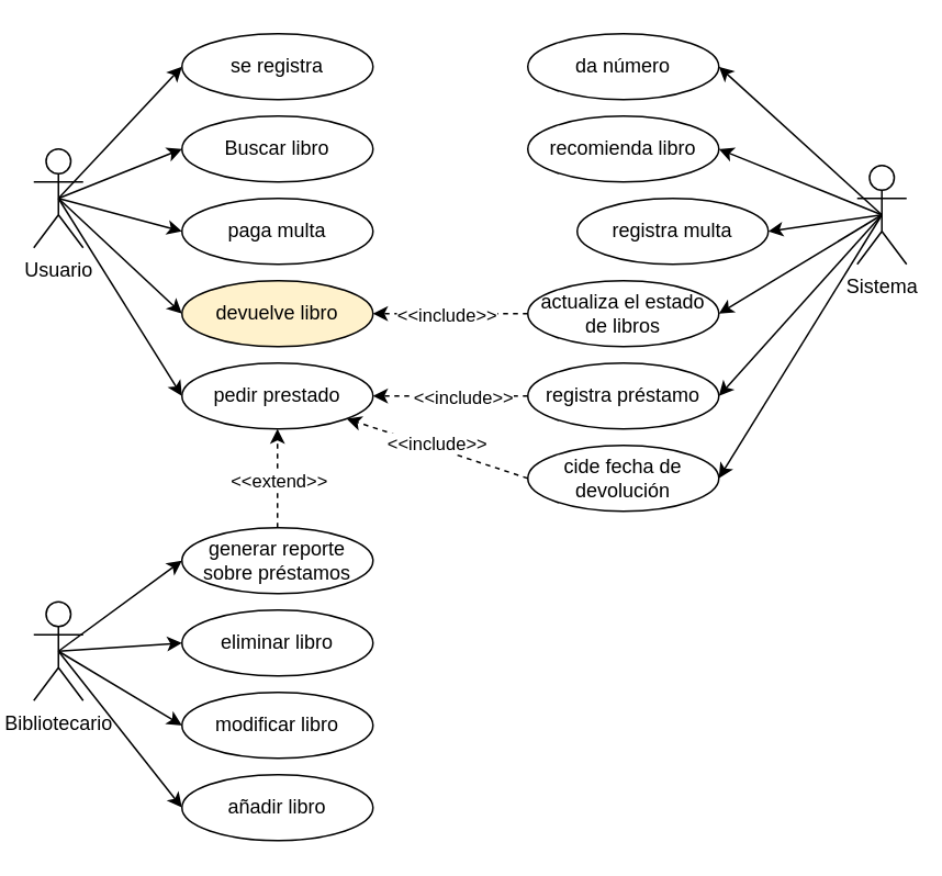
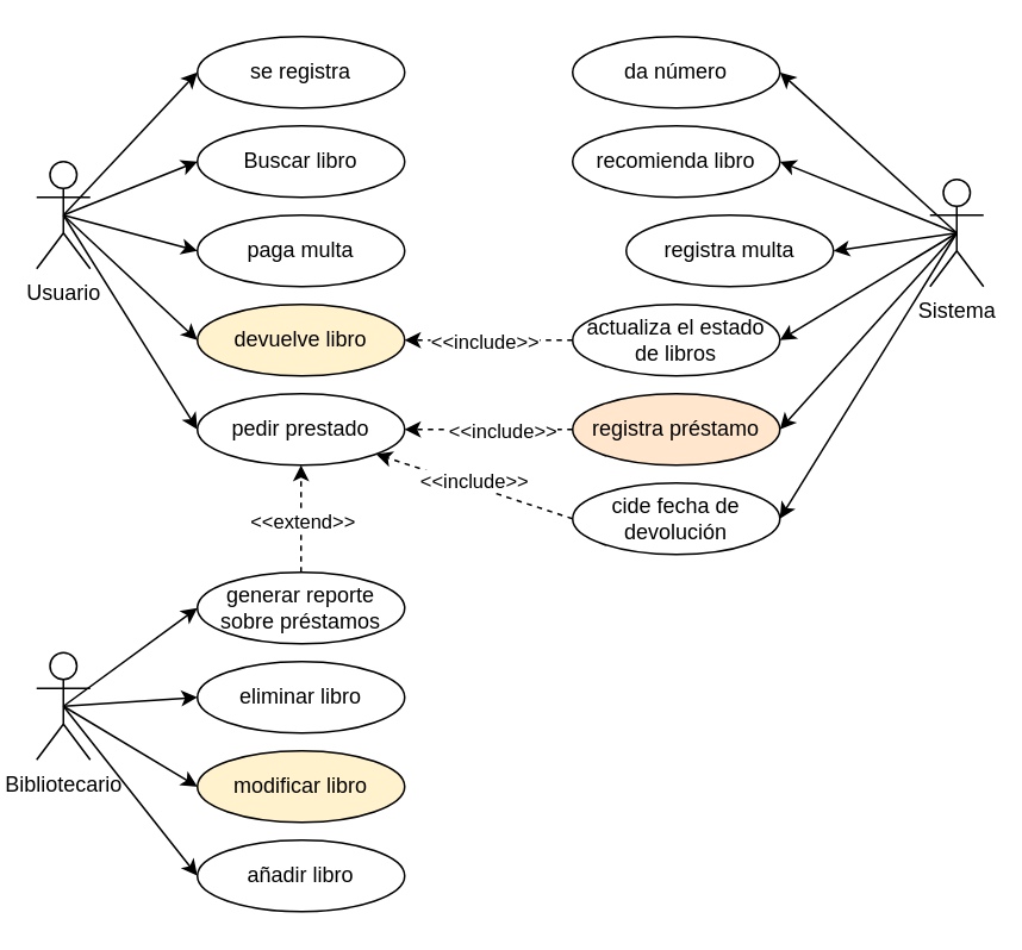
  <mxCell id="0" />
  <mxCell id="1" parent="0" />
  <mxCell id="2" style="edgeStyle=none;shape=connector;rounded=0;orthogonalLoop=1;jettySize=auto;html=1;exitX=0.5;exitY=0.5;exitDx=0;exitDy=0;exitPerimeter=0;entryX=0;entryY=0.5;entryDx=0;entryDy=0;labelBackgroundColor=default;strokeColor=default;align=center;verticalAlign=middle;fontFamily=Helvetica;fontSize=11;fontColor=default;endArrow=classic;" edge="1" parent="1" source="7" target="20"><mxGeometry relative="1" as="geometry" /></mxCell>
  <mxCell id="3" style="edgeStyle=none;shape=connector;rounded=0;orthogonalLoop=1;jettySize=auto;html=1;exitX=0.5;exitY=0.5;exitDx=0;exitDy=0;exitPerimeter=0;entryX=0;entryY=0.5;entryDx=0;entryDy=0;labelBackgroundColor=default;strokeColor=default;align=center;verticalAlign=middle;fontFamily=Helvetica;fontSize=11;fontColor=default;endArrow=classic;" edge="1" parent="1" source="7" target="22"><mxGeometry relative="1" as="geometry" /></mxCell>
  <mxCell id="4" style="edgeStyle=none;shape=connector;rounded=0;orthogonalLoop=1;jettySize=auto;html=1;exitX=0.5;exitY=0.5;exitDx=0;exitDy=0;exitPerimeter=0;entryX=0;entryY=0.5;entryDx=0;entryDy=0;labelBackgroundColor=default;strokeColor=default;align=center;verticalAlign=middle;fontFamily=Helvetica;fontSize=11;fontColor=default;endArrow=classic;" edge="1" parent="1" source="7" target="23"><mxGeometry relative="1" as="geometry" /></mxCell>
  <mxCell id="5" style="edgeStyle=none;shape=connector;rounded=0;orthogonalLoop=1;jettySize=auto;html=1;exitX=0.5;exitY=0.5;exitDx=0;exitDy=0;exitPerimeter=0;entryX=0;entryY=0.5;entryDx=0;entryDy=0;labelBackgroundColor=default;strokeColor=default;align=center;verticalAlign=middle;fontFamily=Helvetica;fontSize=11;fontColor=default;endArrow=classic;" edge="1" parent="1" source="7" target="27"><mxGeometry relative="1" as="geometry" /></mxCell>
  <mxCell id="6" style="edgeStyle=none;shape=connector;rounded=0;orthogonalLoop=1;jettySize=auto;html=1;exitX=0.5;exitY=0.5;exitDx=0;exitDy=0;exitPerimeter=0;entryX=0;entryY=0.5;entryDx=0;entryDy=0;labelBackgroundColor=default;strokeColor=default;align=center;verticalAlign=middle;fontFamily=Helvetica;fontSize=11;fontColor=default;endArrow=classic;" edge="1" parent="1" source="7" target="31"><mxGeometry relative="1" as="geometry" /></mxCell>
  <mxCell id="7" value="Usuario" style="shape=umlActor;verticalLabelPosition=bottom;verticalAlign=top;html=1;outlineConnect=0;" vertex="1" parent="1"><mxGeometry x="20" y="90" width="30" height="60" as="geometry" /></mxCell>
  <mxCell id="8" style="edgeStyle=none;shape=connector;rounded=0;orthogonalLoop=1;jettySize=auto;html=1;exitX=0.5;exitY=0.5;exitDx=0;exitDy=0;exitPerimeter=0;entryX=1;entryY=0.5;entryDx=0;entryDy=0;labelBackgroundColor=default;strokeColor=default;align=center;verticalAlign=middle;fontFamily=Helvetica;fontSize=11;fontColor=default;endArrow=classic;" edge="1" parent="1" source="14" target="21"><mxGeometry relative="1" as="geometry" /></mxCell>
  <mxCell id="9" style="edgeStyle=none;shape=connector;rounded=0;orthogonalLoop=1;jettySize=auto;html=1;exitX=0.5;exitY=0.5;exitDx=0;exitDy=0;exitPerimeter=0;entryX=1;entryY=0.5;entryDx=0;entryDy=0;labelBackgroundColor=default;strokeColor=default;align=center;verticalAlign=middle;fontFamily=Helvetica;fontSize=11;fontColor=default;endArrow=classic;" edge="1" parent="1" source="14" target="26"><mxGeometry relative="1" as="geometry" /></mxCell>
  <mxCell id="10" style="edgeStyle=none;shape=connector;rounded=0;orthogonalLoop=1;jettySize=auto;html=1;exitX=0.5;exitY=0.5;exitDx=0;exitDy=0;exitPerimeter=0;entryX=1;entryY=0.5;entryDx=0;entryDy=0;labelBackgroundColor=default;strokeColor=default;align=center;verticalAlign=middle;fontFamily=Helvetica;fontSize=11;fontColor=default;endArrow=classic;" edge="1" parent="1" source="14" target="30"><mxGeometry relative="1" as="geometry" /></mxCell>
  <mxCell id="11" style="edgeStyle=none;shape=connector;rounded=0;orthogonalLoop=1;jettySize=auto;html=1;exitX=0.5;exitY=0.5;exitDx=0;exitDy=0;exitPerimeter=0;entryX=1;entryY=0.5;entryDx=0;entryDy=0;labelBackgroundColor=default;strokeColor=default;align=center;verticalAlign=middle;fontFamily=Helvetica;fontSize=11;fontColor=default;endArrow=classic;" edge="1" parent="1" source="14" target="32"><mxGeometry relative="1" as="geometry" /></mxCell>
  <mxCell id="12" style="edgeStyle=none;shape=connector;rounded=0;orthogonalLoop=1;jettySize=auto;html=1;exitX=0.5;exitY=0.5;exitDx=0;exitDy=0;exitPerimeter=0;entryX=1;entryY=0.5;entryDx=0;entryDy=0;labelBackgroundColor=default;strokeColor=default;align=center;verticalAlign=middle;fontFamily=Helvetica;fontSize=11;fontColor=default;endArrow=classic;" edge="1" parent="1" source="14" target="33"><mxGeometry relative="1" as="geometry" /></mxCell>
  <mxCell id="13" style="edgeStyle=none;shape=connector;rounded=0;orthogonalLoop=1;jettySize=auto;html=1;exitX=0.5;exitY=0.5;exitDx=0;exitDy=0;exitPerimeter=0;entryX=1;entryY=0.5;entryDx=0;entryDy=0;labelBackgroundColor=default;strokeColor=default;align=center;verticalAlign=middle;fontFamily=Helvetica;fontSize=11;fontColor=default;endArrow=classic;" edge="1" parent="1" source="14" target="42"><mxGeometry relative="1" as="geometry" /></mxCell>
  <mxCell id="14" value="Sistema" style="shape=umlActor;verticalLabelPosition=bottom;verticalAlign=top;html=1;outlineConnect=0;" vertex="1" parent="1"><mxGeometry x="520" y="100" width="30" height="60" as="geometry" /></mxCell>
  <mxCell id="15" style="edgeStyle=none;shape=connector;rounded=0;orthogonalLoop=1;jettySize=auto;html=1;exitX=0.5;exitY=0.5;exitDx=0;exitDy=0;exitPerimeter=0;entryX=0;entryY=0.5;entryDx=0;entryDy=0;labelBackgroundColor=default;strokeColor=default;align=center;verticalAlign=middle;fontFamily=Helvetica;fontSize=11;fontColor=default;endArrow=classic;" edge="1" parent="1" source="19" target="39"><mxGeometry relative="1" as="geometry" /></mxCell>
  <mxCell id="16" style="edgeStyle=none;shape=connector;rounded=0;orthogonalLoop=1;jettySize=auto;html=1;exitX=0.5;exitY=0.5;exitDx=0;exitDy=0;exitPerimeter=0;entryX=0;entryY=0.5;entryDx=0;entryDy=0;labelBackgroundColor=default;strokeColor=default;align=center;verticalAlign=middle;fontFamily=Helvetica;fontSize=11;fontColor=default;endArrow=classic;" edge="1" parent="1" source="19" target="35"><mxGeometry relative="1" as="geometry" /></mxCell>
  <mxCell id="17" style="edgeStyle=none;shape=connector;rounded=0;orthogonalLoop=1;jettySize=auto;html=1;exitX=0.5;exitY=0.5;exitDx=0;exitDy=0;exitPerimeter=0;entryX=0;entryY=0.5;entryDx=0;entryDy=0;labelBackgroundColor=default;strokeColor=default;align=center;verticalAlign=middle;fontFamily=Helvetica;fontSize=11;fontColor=default;endArrow=classic;" edge="1" parent="1" source="19" target="36"><mxGeometry relative="1" as="geometry" /></mxCell>
  <mxCell id="18" style="edgeStyle=none;shape=connector;rounded=0;orthogonalLoop=1;jettySize=auto;html=1;exitX=0.5;exitY=0.5;exitDx=0;exitDy=0;exitPerimeter=0;entryX=0;entryY=0.5;entryDx=0;entryDy=0;labelBackgroundColor=default;strokeColor=default;align=center;verticalAlign=middle;fontFamily=Helvetica;fontSize=11;fontColor=default;endArrow=classic;" edge="1" parent="1" source="19" target="34"><mxGeometry relative="1" as="geometry" /></mxCell>
  <mxCell id="19" value="Bibliotecario" style="shape=umlActor;verticalLabelPosition=bottom;verticalAlign=top;html=1;outlineConnect=0;" vertex="1" parent="1"><mxGeometry x="20" y="365" width="30" height="60" as="geometry" /></mxCell>
  <mxCell id="20" value="se registra" style="ellipse;whiteSpace=wrap;html=1;" vertex="1" parent="1"><mxGeometry x="110" y="20" width="116" height="40" as="geometry" /></mxCell>
  <mxCell id="21" value="da número" style="ellipse;whiteSpace=wrap;html=1;" vertex="1" parent="1"><mxGeometry x="320" y="20" width="116" height="40" as="geometry" /></mxCell>
  <mxCell id="22" value="Buscar libro" style="ellipse;whiteSpace=wrap;html=1;" vertex="1" parent="1"><mxGeometry x="110" y="70" width="116" height="40" as="geometry" /></mxCell>
  <mxCell id="23" value="pedir prestado" style="ellipse;whiteSpace=wrap;html=1;" vertex="1" parent="1"><mxGeometry x="110" y="220" width="116" height="40" as="geometry" /></mxCell>
  <mxCell id="24" style="edgeStyle=none;shape=connector;rounded=0;orthogonalLoop=1;jettySize=auto;html=1;exitX=0;exitY=0.5;exitDx=0;exitDy=0;dashed=1;labelBackgroundColor=default;strokeColor=default;align=center;verticalAlign=middle;fontFamily=Helvetica;fontSize=11;fontColor=default;endArrow=classic;" edge="1" parent="1" source="26" target="23"><mxGeometry relative="1" as="geometry" /></mxCell>
  <mxCell id="25" value="&amp;lt;&amp;lt;include&amp;gt;&amp;gt;" style="edgeLabel;html=1;align=center;verticalAlign=middle;resizable=0;points=[];fontSize=11;fontFamily=Helvetica;fontColor=default;" vertex="1" connectable="0" parent="24"><mxGeometry x="0.173" relative="1" as="geometry"><mxPoint x="9" as="offset" /></mxGeometry></mxCell>
  <mxCell id="26" value="cide fecha de devolución" style="ellipse;whiteSpace=wrap;html=1;" vertex="1" parent="1"><mxGeometry x="320" y="270" width="116" height="40" as="geometry" /></mxCell>
  <mxCell id="27" value="devuelve libro" style="ellipse;whiteSpace=wrap;html=1;fillColor=#fff2cc;" vertex="1" parent="1"><mxGeometry x="110" y="170" width="116" height="40" as="geometry" /></mxCell>
  <mxCell id="28" style="edgeStyle=none;shape=connector;rounded=0;orthogonalLoop=1;jettySize=auto;html=1;exitX=0;exitY=0.5;exitDx=0;exitDy=0;dashed=1;labelBackgroundColor=default;strokeColor=default;align=center;verticalAlign=middle;fontFamily=Helvetica;fontSize=11;fontColor=default;endArrow=classic;" edge="1" parent="1" source="30" target="27"><mxGeometry relative="1" as="geometry" /></mxCell>
  <mxCell id="29" value="&amp;lt;&amp;lt;include&amp;gt;&amp;gt;" style="edgeLabel;html=1;align=center;verticalAlign=middle;resizable=0;points=[];fontSize=11;fontFamily=Helvetica;fontColor=default;" vertex="1" connectable="0" parent="28"><mxGeometry x="0.277" relative="1" as="geometry"><mxPoint x="10" as="offset" /></mxGeometry></mxCell>
  <mxCell id="30" value="actualiza el estado de libros" style="ellipse;whiteSpace=wrap;html=1;" vertex="1" parent="1"><mxGeometry x="320" y="170" width="116" height="40" as="geometry" /></mxCell>
  <mxCell id="31" value="paga multa" style="ellipse;whiteSpace=wrap;html=1;" vertex="1" parent="1"><mxGeometry x="110" y="120" width="116" height="40" as="geometry" /></mxCell>
  <mxCell id="32" value="registra multa" style="ellipse;whiteSpace=wrap;html=1;" vertex="1" parent="1"><mxGeometry x="350" y="120" width="116" height="40" as="geometry" /></mxCell>
  <mxCell id="33" value="recomienda libro" style="ellipse;whiteSpace=wrap;html=1;" vertex="1" parent="1"><mxGeometry x="320" y="70" width="116" height="40" as="geometry" /></mxCell>
  <mxCell id="34" value="añadir libro" style="ellipse;whiteSpace=wrap;html=1;" vertex="1" parent="1"><mxGeometry x="110" y="470" width="116" height="40" as="geometry" /></mxCell>
  <mxCell id="35" value="eliminar libro" style="ellipse;whiteSpace=wrap;html=1;" vertex="1" parent="1"><mxGeometry x="110" y="370" width="116" height="40" as="geometry" /></mxCell>
- <mxCell id="36" value="modificar libro" style="ellipse;whiteSpace=wrap;html=1;" vertex="1" parent="1"><mxGeometry x="110" y="420" width="116" height="40" as="geometry" /></mxCell>
+ <mxCell id="36" value="modificar libro" style="ellipse;whiteSpace=wrap;html=1;fillColor=#fff2cc;" vertex="1" parent="1"><mxGeometry x="110" y="420" width="116" height="40" as="geometry" /></mxCell>
  <mxCell id="37" style="edgeStyle=none;shape=connector;rounded=0;orthogonalLoop=1;jettySize=auto;html=1;exitX=0.5;exitY=0;exitDx=0;exitDy=0;entryX=0.5;entryY=1;entryDx=0;entryDy=0;dashed=1;labelBackgroundColor=default;strokeColor=default;align=center;verticalAlign=middle;fontFamily=Helvetica;fontSize=11;fontColor=default;endArrow=classic;" edge="1" parent="1" source="39" target="23"><mxGeometry relative="1" as="geometry" /></mxCell>
  <mxCell id="38" value="&amp;lt;&amp;lt;extend&amp;gt;&amp;gt;" style="edgeLabel;html=1;align=center;verticalAlign=middle;resizable=0;points=[];fontSize=11;fontFamily=Helvetica;fontColor=default;" vertex="1" connectable="0" parent="37"><mxGeometry x="-0.033" relative="1" as="geometry"><mxPoint as="offset" /></mxGeometry></mxCell>
  <mxCell id="39" value="generar reporte sobre préstamos" style="ellipse;whiteSpace=wrap;html=1;" vertex="1" parent="1"><mxGeometry x="110" y="320" width="116" height="40" as="geometry" /></mxCell>
  <mxCell id="40" style="edgeStyle=none;shape=connector;rounded=0;orthogonalLoop=1;jettySize=auto;html=1;exitX=0;exitY=0.5;exitDx=0;exitDy=0;entryX=1;entryY=0.5;entryDx=0;entryDy=0;dashed=1;labelBackgroundColor=default;strokeColor=default;align=center;verticalAlign=middle;fontFamily=Helvetica;fontSize=11;fontColor=default;endArrow=classic;" edge="1" parent="1" source="42" target="23"><mxGeometry relative="1" as="geometry" /></mxCell>
  <mxCell id="41" value="&amp;lt;&amp;lt;include&amp;gt;&amp;gt;" style="edgeLabel;html=1;align=center;verticalAlign=middle;resizable=0;points=[];fontSize=11;fontFamily=Helvetica;fontColor=default;" vertex="1" connectable="0" parent="40"><mxGeometry x="0.192" y="2" relative="1" as="geometry"><mxPoint x="16" y="-2" as="offset" /></mxGeometry></mxCell>
- <mxCell id="42" value="registra préstamo" style="ellipse;whiteSpace=wrap;html=1;" vertex="1" parent="1"><mxGeometry x="320" y="220" width="116" height="40" as="geometry" /></mxCell>
+ <mxCell id="42" value="registra préstamo" style="ellipse;whiteSpace=wrap;html=1;fillColor=#ffe6cc;" vertex="1" parent="1"><mxGeometry x="320" y="220" width="116" height="40" as="geometry" /></mxCell>
